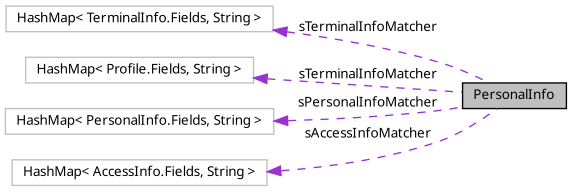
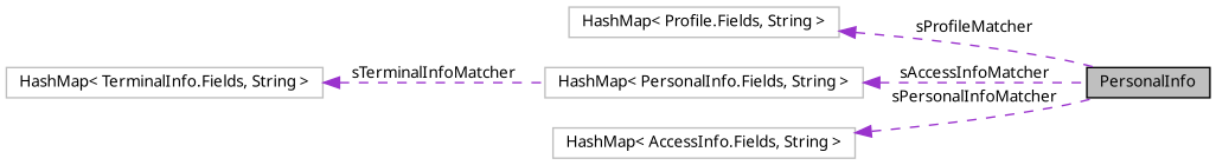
  digraph {
    rankdir=LR
    node [color=grey75 fontname="FreeSans.ttf" fontsize=10 shape=record]
    edge [color=darkorchid3 dir=back fontname="FreeSans.ttf" fontsize=10 labelfontname="FreeSans.ttf" labelfontsize=10 style=dashed]
    n1 [color=black fillcolor=grey75 fontcolor=black height=0.2 label=PersonalInfo style=filled width=0.4]
    n2 [height=0.2 label="HashMap\< TerminalInfo.Fields, String \>" width=0.4]
    n3 [height=0.2 label="HashMap\< Profile.Fields, String \>" width=0.4]
    n4 [height=0.2 label="HashMap\< PersonalInfo.Fields, String \>" width=0.4]
    n5 [height=0.2 label="HashMap\< AccessInfo.Fields, String \>" width=0.4]
-   n2 -> n1 [label=sTerminalInfoMatcher]
-   n3 -> n1 [label=sTerminalInfoMatcher]
-   n4 -> n1 [label=sPersonalInfoMatcher]
-   n5 -> n1 [label=sAccessInfoMatcher]
+   n2 -> n4 [label=sTerminalInfoMatcher]
+   n3 -> n1 [label=sProfileMatcher]
+   n4 -> n1 [label=sAccessInfoMatcher]
+   n5 -> n1 [label=sPersonalInfoMatcher]
  }
